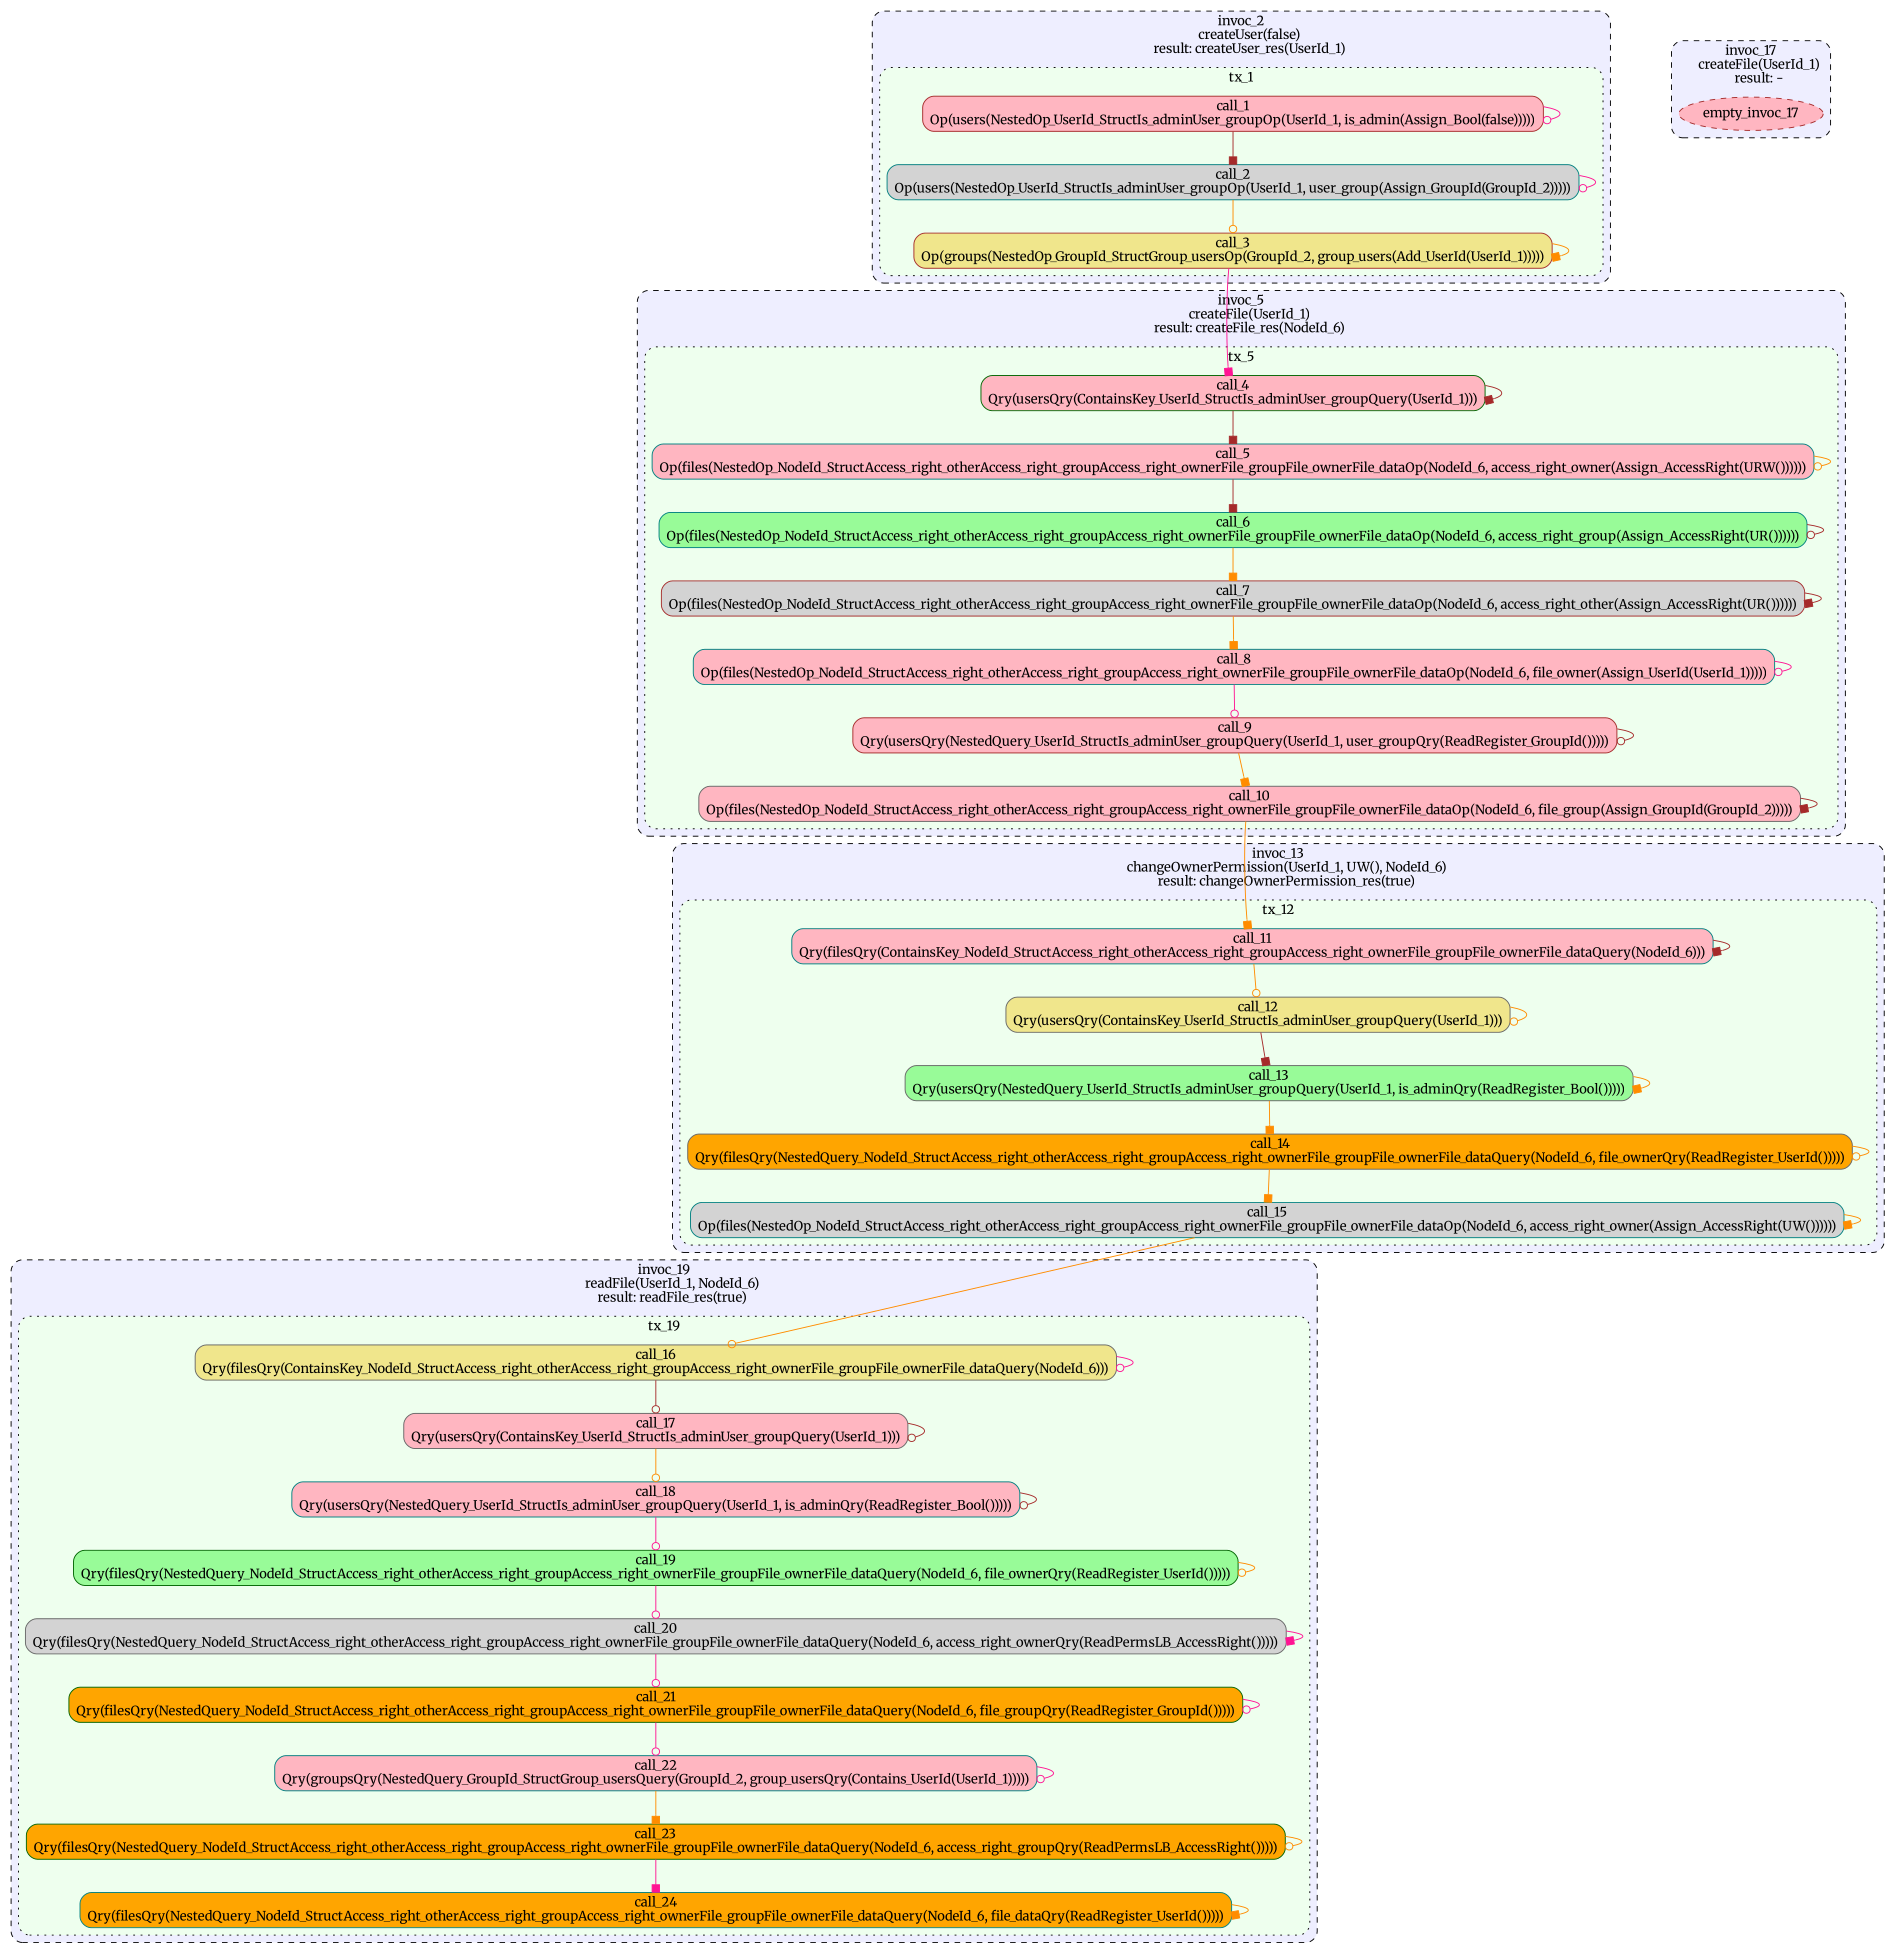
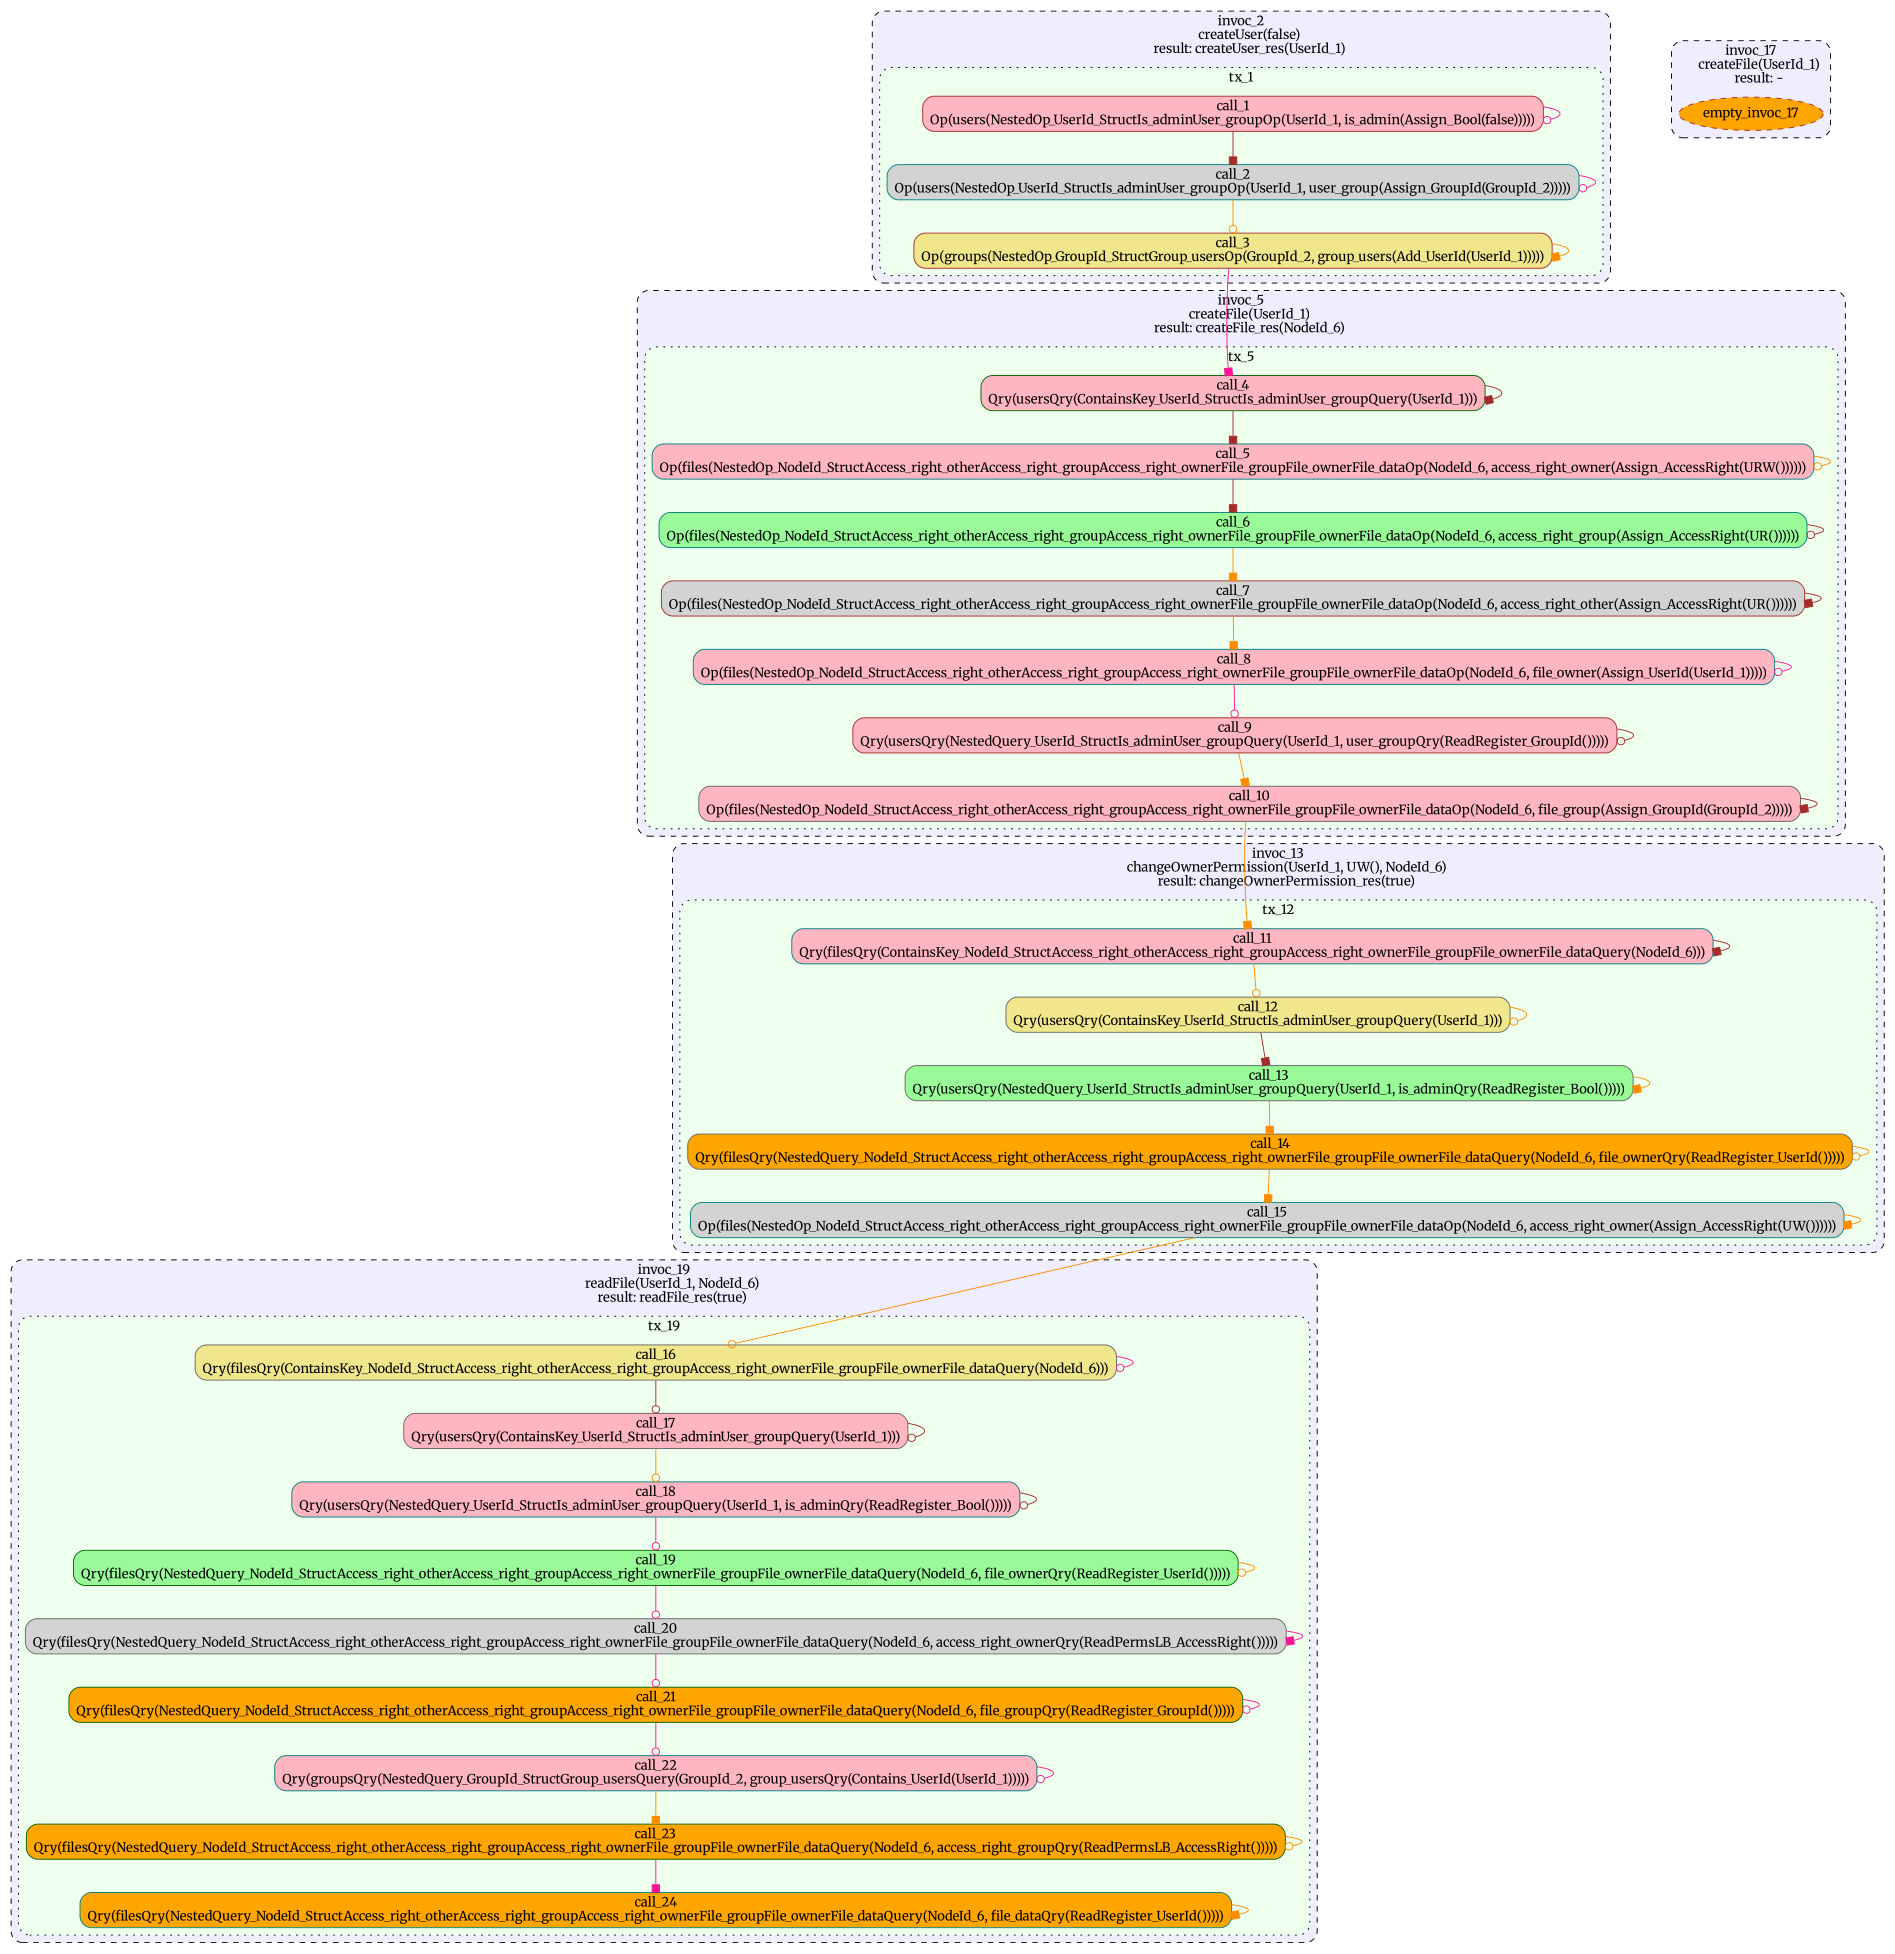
  digraph {
    splines=true
    fontname=Merriweather
    node [color=teal fillcolor=lightpink shape=box style="rounded,filled,solid" fontname=Merriweather]
    edge [color=darkorange arrowhead=odot fontname=Merriweather]
    n1 [color=brown label="call_1\nOp(users(NestedOp_UserId_StructIs_adminUser_groupOp(UserId_1, is_admin(Assign_Bool(false)))))"]
    n2 [fillcolor=lightgrey label="call_2\nOp(users(NestedOp_UserId_StructIs_adminUser_groupOp(UserId_1, user_group(Assign_GroupId(GroupId_2)))))"]
    n3 [color=brown fillcolor=khaki label="call_3\nOp(groups(NestedOp_GroupId_StructGroup_usersOp(GroupId_2, group_users(Add_UserId(UserId_1)))))"]
    n4 [label="call_18\nQry(usersQry(NestedQuery_UserId_StructIs_adminUser_groupQuery(UserId_1, is_adminQry(ReadRegister_Bool()))))"]
    n5 [color=gray40 fillcolor=lightgrey label="call_20\nQry(filesQry(NestedQuery_NodeId_StructAccess_right_otherAccess_right_groupAccess_right_ownerFile_groupFile_ownerFile_dataQuery(NodeId_6, access_right_ownerQry(ReadPermsLB_AccessRight()))))"]
    n6 [fillcolor=orange label="call_24\nQry(filesQry(NestedQuery_NodeId_StructAccess_right_otherAccess_right_groupAccess_right_ownerFile_groupFile_ownerFile_dataQuery(NodeId_6, file_dataQry(ReadRegister_UserId()))))"]
    n7 [color=darkgreen fillcolor=orange label="call_21\nQry(filesQry(NestedQuery_NodeId_StructAccess_right_otherAccess_right_groupAccess_right_ownerFile_groupFile_ownerFile_dataQuery(NodeId_6, file_groupQry(ReadRegister_GroupId()))))"]
    n8 [color=darkgreen fillcolor=orange label="call_23\nQry(filesQry(NestedQuery_NodeId_StructAccess_right_otherAccess_right_groupAccess_right_ownerFile_groupFile_ownerFile_dataQuery(NodeId_6, access_right_groupQry(ReadPermsLB_AccessRight()))))"]
    n9 [color=gray40 fillcolor=khaki label="call_16\nQry(filesQry(ContainsKey_NodeId_StructAccess_right_otherAccess_right_groupAccess_right_ownerFile_groupFile_ownerFile_dataQuery(NodeId_6)))"]
    n10 [color=gray40 label="call_17\nQry(usersQry(ContainsKey_UserId_StructIs_adminUser_groupQuery(UserId_1)))"]
    n11 [color=darkgreen fillcolor=palegreen label="call_19\nQry(filesQry(NestedQuery_NodeId_StructAccess_right_otherAccess_right_groupAccess_right_ownerFile_groupFile_ownerFile_dataQuery(NodeId_6, file_ownerQry(ReadRegister_UserId()))))"]
    n12 [label="call_22\nQry(groupsQry(NestedQuery_GroupId_StructGroup_usersQuery(GroupId_2, group_usersQry(Contains_UserId(UserId_1)))))"]
    n13 [color=brown label="call_9\nQry(usersQry(NestedQuery_UserId_StructIs_adminUser_groupQuery(UserId_1, user_groupQry(ReadRegister_GroupId()))))"]
    n14 [color=darkgreen label="call_4\nQry(usersQry(ContainsKey_UserId_StructIs_adminUser_groupQuery(UserId_1)))"]
    n15 [label="call_8\nOp(files(NestedOp_NodeId_StructAccess_right_otherAccess_right_groupAccess_right_ownerFile_groupFile_ownerFile_dataOp(NodeId_6, file_owner(Assign_UserId(UserId_1)))))"]
    n16 [label="call_5\nOp(files(NestedOp_NodeId_StructAccess_right_otherAccess_right_groupAccess_right_ownerFile_groupFile_ownerFile_dataOp(NodeId_6, access_right_owner(Assign_AccessRight(URW())))))"]
    n17 [color=gray40 label="call_10\nOp(files(NestedOp_NodeId_StructAccess_right_otherAccess_right_groupAccess_right_ownerFile_groupFile_ownerFile_dataOp(NodeId_6, file_group(Assign_GroupId(GroupId_2)))))"]
    n18 [fillcolor=palegreen label="call_6\nOp(files(NestedOp_NodeId_StructAccess_right_otherAccess_right_groupAccess_right_ownerFile_groupFile_ownerFile_dataOp(NodeId_6, access_right_group(Assign_AccessRight(UR())))))"]
    n19 [color=brown fillcolor=lightgrey label="call_7\nOp(files(NestedOp_NodeId_StructAccess_right_otherAccess_right_groupAccess_right_ownerFile_groupFile_ownerFile_dataOp(NodeId_6, access_right_other(Assign_AccessRight(UR())))))"]
-   empty_invoc_17 [color=brown style="filled,dashed" shape=""]
+   empty_invoc_17 [color=brown style="filled,dashed" fillcolor=orange shape=""]
    n21 [color=gray40 fillcolor=khaki label="call_12\nQry(usersQry(ContainsKey_UserId_StructIs_adminUser_groupQuery(UserId_1)))"]
    n22 [color=gray40 fillcolor=orange label="call_14\nQry(filesQry(NestedQuery_NodeId_StructAccess_right_otherAccess_right_groupAccess_right_ownerFile_groupFile_ownerFile_dataQuery(NodeId_6, file_ownerQry(ReadRegister_UserId()))))"]
    n23 [color=gray40 fillcolor=palegreen label="call_13\nQry(usersQry(NestedQuery_UserId_StructIs_adminUser_groupQuery(UserId_1, is_adminQry(ReadRegister_Bool()))))"]
    n24 [fillcolor=lightgrey label="call_15\nOp(files(NestedOp_NodeId_StructAccess_right_otherAccess_right_groupAccess_right_ownerFile_groupFile_ownerFile_dataOp(NodeId_6, access_right_owner(Assign_AccessRight(UW())))))"]
    n25 [label="call_11\nQry(filesQry(ContainsKey_NodeId_StructAccess_right_otherAccess_right_groupAccess_right_ownerFile_groupFile_ownerFile_dataQuery(NodeId_6)))"]
    subgraph cluster_1 {
      color="#000000"
      fillcolor="#eeeeff"
      label="invoc_2\n      createUser(false)\n      result: createUser_res(UserId_1)"
      style="rounded,filled,dashed"
      subgraph cluster_2 {
        color="#000000"
        fillcolor="#eeffee"
        label=tx_1
        style="rounded,filled,dotted"
        n1
        n2
        n3
      }
    }
    subgraph cluster_3 {
      color="#000000"
      fillcolor="#eeeeff"
      label="invoc_19\n      readFile(UserId_1, NodeId_6)\n      result: readFile_res(true)"
      style="rounded,filled,dashed"
      subgraph cluster_4 {
        color="#000000"
        fillcolor="#eeffee"
        label=tx_19
        style="rounded,filled,dotted"
        n4
        n5
        n6
        n7
        n8
        n9
        n10
        n11
        n12
      }
    }
    subgraph cluster_5 {
      color="#000000"
      fillcolor="#eeeeff"
      label="invoc_5\n      createFile(UserId_1)\n      result: createFile_res(NodeId_6)"
      style="rounded,filled,dashed"
      subgraph cluster_6 {
        color="#000000"
        fillcolor="#eeffee"
        label=tx_5
        style="rounded,filled,dotted"
        n13
        n14
        n15
        n16
        n17
        n18
        n19
      }
    }
    subgraph cluster_7 {
      color="#000000"
      fillcolor="#eeeeff"
      label="invoc_17\n      createFile(UserId_1)\n      result: -"
      style="rounded,filled,dashed"
      empty_invoc_17
    }
    subgraph cluster_8 {
      color="#000000"
      fillcolor="#eeeeff"
      label="invoc_13\n      changeOwnerPermission(UserId_1, UW(), NodeId_6)\n      result: changeOwnerPermission_res(true)"
      style="rounded,filled,dashed"
      subgraph cluster_9 {
        color="#000000"
        fillcolor="#eeffee"
        label=tx_12
        style="rounded,filled,dotted"
        n21
        n22
        n23
        n24
        n25
      }
    }
    n1 -> n1 [color=deeppink]
    n1 -> n2 [color=brown arrowhead=box]
    n2 -> n2 [color=deeppink]
    n2 -> n3
    n3 -> n3 [arrowhead=box]
    n3 -> n9 [style=invis color="" arrowhead=""]
    n3 -> n14 [color=deeppink arrowhead=box]
    n3 -> n14 [style=invis color="" arrowhead=""]
    n3 -> n25 [style=invis color="" arrowhead=""]
    n4 -> n4 [color=brown]
    n4 -> n11 [color=deeppink]
    n5 -> n5 [color=deeppink arrowhead=box]
    n5 -> n7 [color=deeppink]
    n6 -> n6 [arrowhead=box]
    n7 -> n7 [color=deeppink]
    n7 -> n12 [color=deeppink]
    n8 -> n6 [color=deeppink arrowhead=box]
    n8 -> n8
    n9 -> n9 [color=deeppink]
    n9 -> n10 [color=brown]
    n10 -> n4
    n10 -> n10 [color=brown]
    n11 -> n5 [color=deeppink]
    n11 -> n11
    n12 -> n8 [arrowhead=box]
    n12 -> n12 [color=deeppink]
    n13 -> n13 [color=brown]
    n13 -> n17 [arrowhead=box]
    n14 -> n14 [color=brown arrowhead=box]
    n14 -> n16 [color=brown arrowhead=box]
    n15 -> n13 [color=deeppink]
    n15 -> n15 [color=deeppink]
    n16 -> n16
    n16 -> n18 [color=brown arrowhead=box]
    n17 -> n9 [style=invis color="" arrowhead=""]
    n17 -> n17 [color=brown arrowhead=box]
    n17 -> n25 [arrowhead=box]
    n17 -> n25 [style=invis color="" arrowhead=""]
    n18 -> n18 [color=brown]
    n18 -> n19 [arrowhead=box]
    n19 -> n15 [arrowhead=box]
    n19 -> n19 [color=brown arrowhead=box]
    n21 -> n21
    n21 -> n23 [color=brown arrowhead=box]
    n22 -> n22
    n22 -> n24 [arrowhead=box]
    n23 -> n22 [arrowhead=box]
    n23 -> n23 [arrowhead=box]
    n24 -> n9
    n24 -> n24 [arrowhead=box]
    n25 -> n21
    n25 -> n25 [color=brown arrowhead=box]
  }
